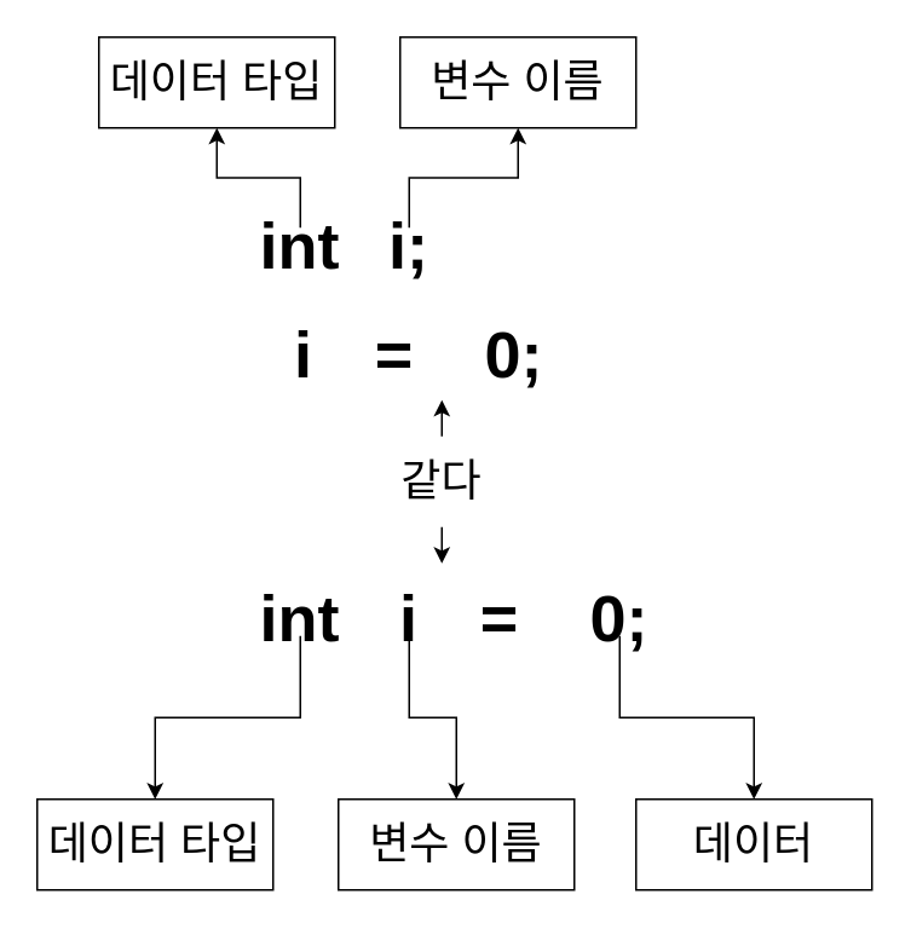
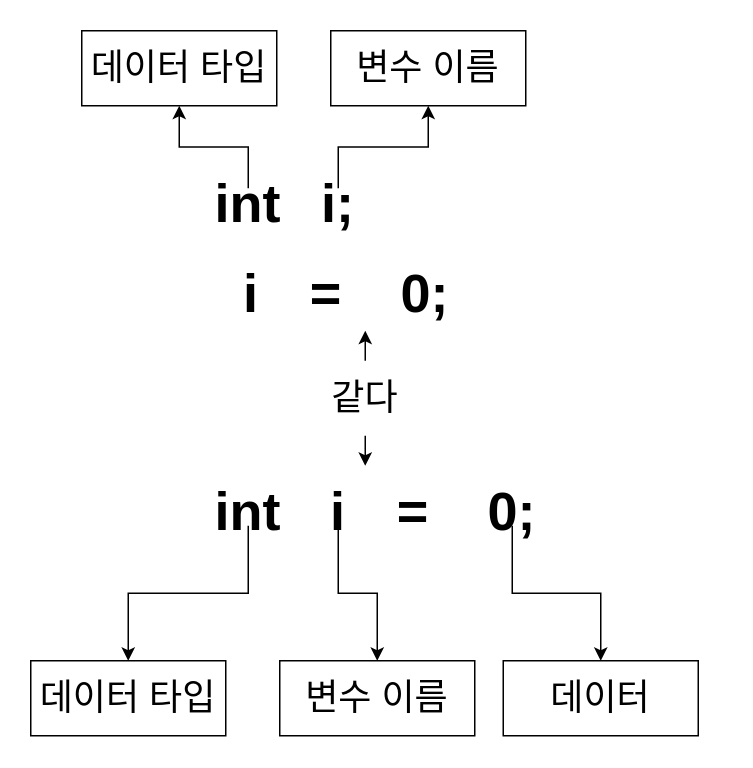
  <mxCell id="0" />
  <mxCell id="1" parent="0" />
  <mxCell id="2" style="edgeStyle=orthogonalEdgeStyle;rounded=0;orthogonalLoop=1;jettySize=auto;html=1;exitX=0.5;exitY=1;exitDx=0;exitDy=0;" edge="1" parent="1" source="3" target="9"><mxGeometry relative="1" as="geometry" /></mxCell>
  <mxCell id="3" value="&lt;font style=&quot;font-size: 36px&quot;&gt;&lt;b&gt;int&lt;/b&gt;&lt;/font&gt;" style="text;html=1;strokeColor=none;fillColor=none;align=center;verticalAlign=middle;whiteSpace=wrap;rounded=0;" vertex="1" parent="1"><mxGeometry x="140" y="330" width="50" height="20" as="geometry" /></mxCell>
  <mxCell id="4" style="edgeStyle=orthogonalEdgeStyle;rounded=0;orthogonalLoop=1;jettySize=auto;html=1;exitX=0.5;exitY=1;exitDx=0;exitDy=0;entryX=0.5;entryY=0;entryDx=0;entryDy=0;" edge="1" parent="1" source="5" target="10"><mxGeometry relative="1" as="geometry" /></mxCell>
  <mxCell id="5" value="&lt;font style=&quot;font-size: 36px&quot;&gt;&lt;b&gt;i&lt;/b&gt;&lt;/font&gt;" style="text;html=1;strokeColor=none;fillColor=none;align=center;verticalAlign=middle;whiteSpace=wrap;rounded=0;" vertex="1" parent="1"><mxGeometry x="200" y="330" width="50" height="20" as="geometry" /></mxCell>
  <mxCell id="6" value="&lt;font style=&quot;font-size: 36px&quot;&gt;&lt;b&gt;=&lt;/b&gt;&lt;/font&gt;" style="text;html=1;strokeColor=none;fillColor=none;align=center;verticalAlign=middle;whiteSpace=wrap;rounded=0;" vertex="1" parent="1"><mxGeometry x="250" y="330" width="50" height="20" as="geometry" /></mxCell>
  <mxCell id="7" style="edgeStyle=orthogonalEdgeStyle;rounded=0;orthogonalLoop=1;jettySize=auto;html=1;exitX=0.5;exitY=1;exitDx=0;exitDy=0;" edge="1" parent="1" source="8" target="11"><mxGeometry relative="1" as="geometry" /></mxCell>
  <mxCell id="8" value="&lt;font style=&quot;font-size: 36px&quot;&gt;&lt;b&gt;0;&lt;/b&gt;&lt;/font&gt;" style="text;html=1;strokeColor=none;fillColor=none;align=center;verticalAlign=middle;whiteSpace=wrap;rounded=0;" vertex="1" parent="1"><mxGeometry x="316" y="330" width="50" height="20" as="geometry" /></mxCell>
  <mxCell id="9" value="&lt;font style=&quot;font-size: 24px&quot;&gt;데이터 타입&lt;/font&gt;" style="text;html=1;fillColor=none;align=center;verticalAlign=middle;whiteSpace=wrap;rounded=0;strokeColor=#000000;" vertex="1" parent="1"><mxGeometry x="20" y="440" width="130" height="50" as="geometry" /></mxCell>
  <mxCell id="10" value="&lt;font style=&quot;font-size: 24px&quot;&gt;변수 이름&lt;/font&gt;" style="text;html=1;fillColor=none;align=center;verticalAlign=middle;whiteSpace=wrap;rounded=0;strokeColor=#000000;" vertex="1" parent="1"><mxGeometry x="186" y="440" width="130" height="50" as="geometry" /></mxCell>
- <mxCell id="11" value="&lt;font style=&quot;font-size: 24px&quot;&gt;데이터&lt;/font&gt;" style="text;html=1;fillColor=none;align=center;verticalAlign=middle;whiteSpace=wrap;rounded=0;strokeColor=#000000;" vertex="1" parent="1"><mxGeometry x="350" y="440" width="130" height="50" as="geometry" /></mxCell>
+ <mxCell id="11" value="&lt;font style=&quot;font-size: 24px&quot;&gt;데이터&lt;/font&gt;" style="text;html=1;fillColor=none;align=center;verticalAlign=middle;whiteSpace=wrap;rounded=0;strokeColor=#000000;" vertex="1" parent="1"><mxGeometry x="335" y="440" width="130" height="50" as="geometry" /></mxCell>
  <mxCell id="12" style="edgeStyle=orthogonalEdgeStyle;rounded=0;orthogonalLoop=1;jettySize=auto;html=1;exitX=0.5;exitY=0;exitDx=0;exitDy=0;" edge="1" parent="1" source="13" target="19"><mxGeometry relative="1" as="geometry" /></mxCell>
  <mxCell id="13" value="&lt;font style=&quot;font-size: 36px&quot;&gt;&lt;b&gt;int&lt;/b&gt;&lt;/font&gt;" style="text;html=1;strokeColor=none;fillColor=none;align=center;verticalAlign=middle;whiteSpace=wrap;rounded=0;" vertex="1" parent="1"><mxGeometry x="140" y="125" width="50" height="20" as="geometry" /></mxCell>
  <mxCell id="14" style="edgeStyle=orthogonalEdgeStyle;rounded=0;orthogonalLoop=1;jettySize=auto;html=1;exitX=0.5;exitY=0;exitDx=0;exitDy=0;" edge="1" parent="1" source="15" target="20"><mxGeometry relative="1" as="geometry" /></mxCell>
  <mxCell id="15" value="&lt;font style=&quot;font-size: 36px&quot;&gt;&lt;b&gt;i;&lt;/b&gt;&lt;/font&gt;" style="text;html=1;strokeColor=none;fillColor=none;align=center;verticalAlign=middle;whiteSpace=wrap;rounded=0;" vertex="1" parent="1"><mxGeometry x="200" y="125" width="50" height="20" as="geometry" /></mxCell>
  <mxCell id="16" value="&lt;font style=&quot;font-size: 36px&quot;&gt;&lt;b&gt;i&lt;/b&gt;&lt;/font&gt;" style="text;html=1;strokeColor=none;fillColor=none;align=center;verticalAlign=middle;whiteSpace=wrap;rounded=0;" vertex="1" parent="1"><mxGeometry x="142" y="185" width="50" height="20" as="geometry" /></mxCell>
  <mxCell id="17" value="&lt;font style=&quot;font-size: 36px&quot;&gt;&lt;b&gt;=&lt;/b&gt;&lt;/font&gt;" style="text;html=1;strokeColor=none;fillColor=none;align=center;verticalAlign=middle;whiteSpace=wrap;rounded=0;" vertex="1" parent="1"><mxGeometry x="192" y="185" width="50" height="20" as="geometry" /></mxCell>
  <mxCell id="18" value="&lt;font style=&quot;font-size: 36px&quot;&gt;&lt;b&gt;0;&lt;/b&gt;&lt;/font&gt;" style="text;html=1;strokeColor=none;fillColor=none;align=center;verticalAlign=middle;whiteSpace=wrap;rounded=0;" vertex="1" parent="1"><mxGeometry x="258" y="185" width="50" height="20" as="geometry" /></mxCell>
  <mxCell id="19" value="&lt;font style=&quot;font-size: 24px&quot;&gt;데이터 타입&lt;/font&gt;" style="text;html=1;fillColor=none;align=center;verticalAlign=middle;whiteSpace=wrap;rounded=0;strokeColor=#000000;" vertex="1" parent="1"><mxGeometry x="54" y="20" width="130" height="50" as="geometry" /></mxCell>
  <mxCell id="20" value="&lt;font style=&quot;font-size: 24px&quot;&gt;변수 이름&lt;/font&gt;" style="text;html=1;fillColor=none;align=center;verticalAlign=middle;whiteSpace=wrap;rounded=0;strokeColor=#000000;" vertex="1" parent="1"><mxGeometry x="220" y="20" width="130" height="50" as="geometry" /></mxCell>
  <mxCell id="21" style="edgeStyle=orthogonalEdgeStyle;rounded=0;orthogonalLoop=1;jettySize=auto;html=1;exitX=0.5;exitY=0;exitDx=0;exitDy=0;" edge="1" parent="1" source="23"><mxGeometry relative="1" as="geometry"><mxPoint x="243" y="220" as="targetPoint" /></mxGeometry></mxCell>
  <mxCell id="22" style="edgeStyle=orthogonalEdgeStyle;rounded=0;orthogonalLoop=1;jettySize=auto;html=1;exitX=0.5;exitY=1;exitDx=0;exitDy=0;" edge="1" parent="1" source="23"><mxGeometry relative="1" as="geometry"><mxPoint x="243" y="310" as="targetPoint" /></mxGeometry></mxCell>
  <mxCell id="23" value="&lt;font style=&quot;font-size: 24px&quot;&gt;같다&lt;/font&gt;" style="text;html=1;fillColor=none;align=center;verticalAlign=middle;whiteSpace=wrap;rounded=0;" vertex="1" parent="1"><mxGeometry x="178" y="240" width="130" height="50" as="geometry" /></mxCell>
